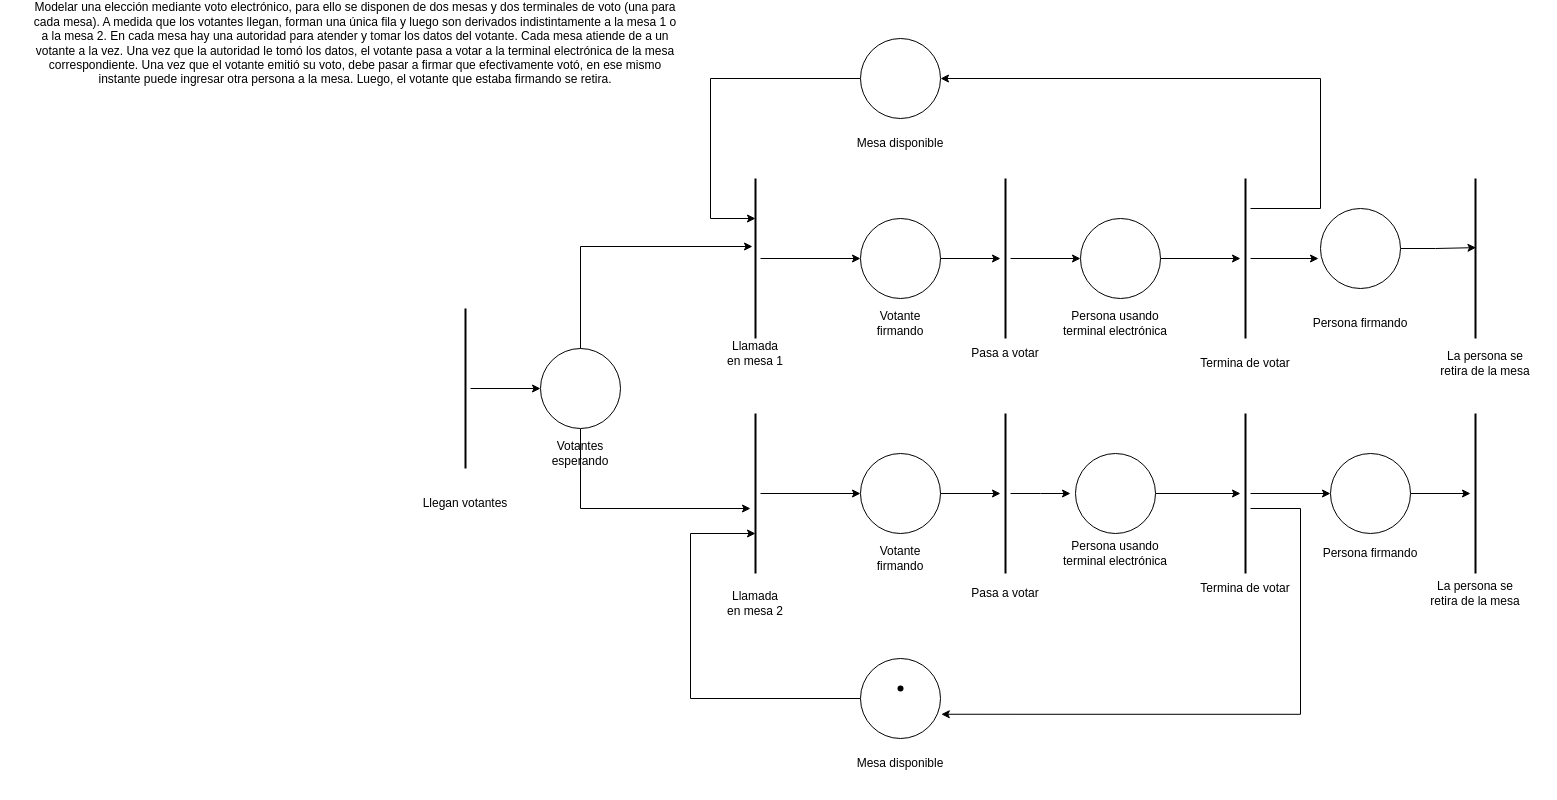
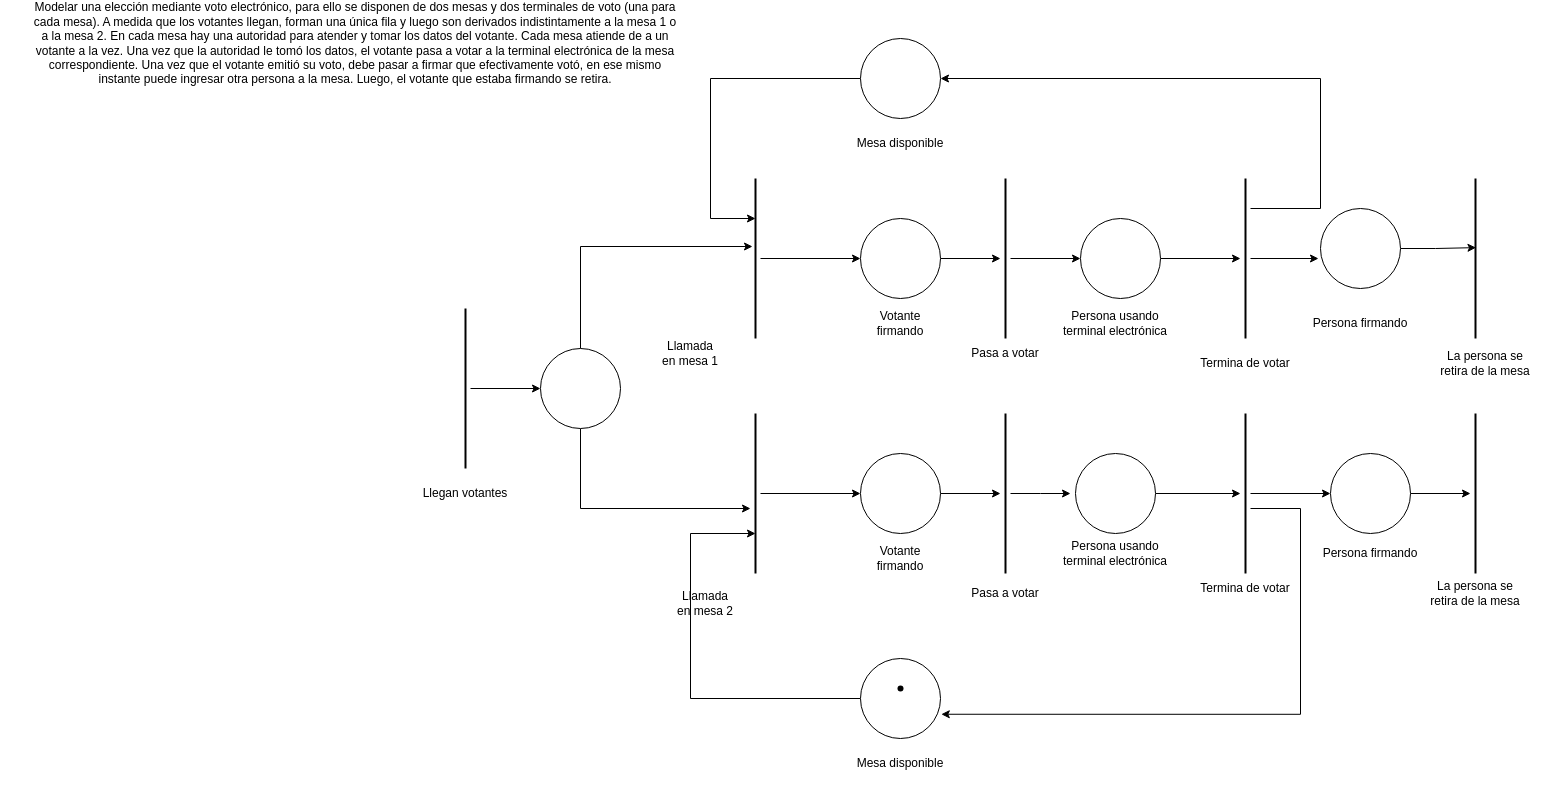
  <mxCell id="0" />
  <mxCell id="1" parent="0" />
  <mxCell id="2" value="&lt;div&gt;Modelar una elección mediante voto electrónico, para ello se disponen de dos mesas y dos terminales de voto (una para&lt;/div&gt;&lt;div&gt;cada mesa). A medida que los votantes llegan, forman una única fila y luego son derivados indistintamente a la mesa 1 o&lt;/div&gt;&lt;div&gt;a la mesa 2. En cada mesa hay una autoridad para atender y tomar los datos del votante. Cada mesa atiende de a un&lt;/div&gt;&lt;div&gt;votante a la vez. Una vez que la autoridad le tomó los datos, el votante pasa a votar a la terminal electrónica de la mesa&lt;/div&gt;&lt;div&gt;correspondiente. Una vez que el votante emitió su voto, debe pasar a firmar que efectivamente votó, en ese mismo&lt;/div&gt;&lt;div&gt;instante puede ingresar otra persona a la mesa. Luego, el votante que estaba firmando se retira.&lt;/div&gt;" style="text;html=1;strokeColor=none;fillColor=none;align=center;verticalAlign=middle;whiteSpace=wrap;rounded=0;" parent="1" vertex="1"><mxGeometry x="20" y="20" width="670" height="30" as="geometry" /></mxCell>
  <mxCell id="3" style="edgeStyle=orthogonalEdgeStyle;rounded=0;orthogonalLoop=1;jettySize=auto;html=1;entryX=0.425;entryY=0.8;entryDx=0;entryDy=0;entryPerimeter=0;" parent="1" source="5" target="17" edge="1"><mxGeometry relative="1" as="geometry"><Array as="points"><mxPoint x="580" y="238" /></Array></mxGeometry></mxCell>
  <mxCell id="4" style="edgeStyle=orthogonalEdgeStyle;rounded=0;orthogonalLoop=1;jettySize=auto;html=1;" parent="1" source="5" target="15" edge="1"><mxGeometry relative="1" as="geometry"><Array as="points"><mxPoint x="580" y="500" /></Array></mxGeometry></mxCell>
  <mxCell id="5" value="" style="ellipse;whiteSpace=wrap;html=1;aspect=fixed;" parent="1" vertex="1"><mxGeometry x="540" y="340" width="80" height="80" as="geometry" /></mxCell>
  <mxCell id="6" style="edgeStyle=orthogonalEdgeStyle;rounded=0;orthogonalLoop=1;jettySize=auto;html=1;entryX=0;entryY=0.5;entryDx=0;entryDy=0;" parent="1" source="7" target="5" edge="1"><mxGeometry relative="1" as="geometry" /></mxCell>
  <mxCell id="7" value="" style="line;strokeWidth=2;direction=south;html=1;" parent="1" vertex="1"><mxGeometry y="300" width="10" height="160" as="geometry" x="460" /></mxCell>
- <mxCell id="8" value="Llegan votantes" style="text;html=1;strokeColor=none;fillColor=none;align=center;verticalAlign=middle;whiteSpace=wrap;rounded=0;" parent="1" vertex="1"><mxGeometry x="415" y="480" width="100" height="30" as="geometry" /></mxCell>
- <mxCell id="9" value="Votantes esperando" style="text;html=1;strokeColor=none;fillColor=none;align=center;verticalAlign=middle;whiteSpace=wrap;rounded=0;" parent="1" vertex="1"><mxGeometry x="530" y="430" width="100" height="30" as="geometry" /></mxCell>
+ <mxCell id="8" value="Llegan votantes" style="text;html=1;strokeColor=none;fillColor=none;align=center;verticalAlign=middle;whiteSpace=wrap;rounded=0;" parent="1" vertex="1"><mxGeometry x="415" y="470" width="100" height="30" as="geometry" /></mxCell>
  <mxCell id="10" style="edgeStyle=orthogonalEdgeStyle;rounded=0;orthogonalLoop=1;jettySize=auto;html=1;" parent="1" source="11" target="21" edge="1"><mxGeometry relative="1" as="geometry" /></mxCell>
  <mxCell id="11" value="" style="ellipse;whiteSpace=wrap;html=1;aspect=fixed;" parent="1" vertex="1"><mxGeometry x="860" y="210" width="80" height="80" as="geometry" /></mxCell>
  <mxCell id="12" style="edgeStyle=orthogonalEdgeStyle;rounded=0;orthogonalLoop=1;jettySize=auto;html=1;" parent="1" source="13" target="24" edge="1"><mxGeometry relative="1" as="geometry" /></mxCell>
  <mxCell id="13" value="" style="ellipse;whiteSpace=wrap;html=1;aspect=fixed;" parent="1" vertex="1"><mxGeometry x="860" y="445" width="80" height="80" as="geometry" /></mxCell>
  <mxCell id="14" style="edgeStyle=orthogonalEdgeStyle;rounded=0;orthogonalLoop=1;jettySize=auto;html=1;entryX=0;entryY=0.5;entryDx=0;entryDy=0;" parent="1" source="15" target="13" edge="1"><mxGeometry relative="1" as="geometry" /></mxCell>
  <mxCell id="15" value="" style="line;strokeWidth=2;direction=south;html=1;" parent="1" vertex="1"><mxGeometry x="750" y="405" width="10" height="160" as="geometry" /></mxCell>
  <mxCell id="16" style="edgeStyle=orthogonalEdgeStyle;rounded=0;orthogonalLoop=1;jettySize=auto;html=1;entryX=0;entryY=0.5;entryDx=0;entryDy=0;" parent="1" source="17" target="11" edge="1"><mxGeometry relative="1" as="geometry" /></mxCell>
  <mxCell id="17" value="" style="line;strokeWidth=2;direction=south;html=1;" parent="1" vertex="1"><mxGeometry x="750" y="170" width="10" height="160" as="geometry" /></mxCell>
- <mxCell id="18" value="Llamada en mesa 2" style="text;html=1;strokeColor=none;fillColor=none;align=center;verticalAlign=middle;whiteSpace=wrap;rounded=0;" parent="1" vertex="1"><mxGeometry x="725" y="580" width="60" height="30" as="geometry" /></mxCell>
- <mxCell id="19" value="Llamada en mesa 1" style="text;html=1;strokeColor=none;fillColor=none;align=center;verticalAlign=middle;whiteSpace=wrap;rounded=0;" parent="1" vertex="1"><mxGeometry x="725" y="330" width="60" height="30" as="geometry" /></mxCell>
+ <mxCell id="18" value="Llamada en mesa 2" style="text;html=1;strokeColor=none;fillColor=none;align=center;verticalAlign=middle;whiteSpace=wrap;rounded=0;" parent="1" vertex="1"><mxGeometry x="675" y="580" width="60" height="30" as="geometry" /></mxCell>
+ <mxCell id="19" value="Llamada en mesa 1" style="text;html=1;strokeColor=none;fillColor=none;align=center;verticalAlign=middle;whiteSpace=wrap;rounded=0;" parent="1" vertex="1"><mxGeometry x="660" y="330" width="60" height="30" as="geometry" /></mxCell>
  <mxCell id="20" style="edgeStyle=orthogonalEdgeStyle;rounded=0;orthogonalLoop=1;jettySize=auto;html=1;entryX=0;entryY=0.5;entryDx=0;entryDy=0;" parent="1" source="21" target="28" edge="1"><mxGeometry relative="1" as="geometry" /></mxCell>
  <mxCell id="21" value="" style="line;strokeWidth=2;direction=south;html=1;" parent="1" vertex="1"><mxGeometry x="1000" y="170" width="10" height="160" as="geometry" /></mxCell>
  <mxCell id="22" value="Votante firmando" style="text;html=1;strokeColor=none;fillColor=none;align=center;verticalAlign=middle;whiteSpace=wrap;rounded=0;" parent="1" vertex="1"><mxGeometry x="870" y="300" width="60" height="30" as="geometry" /></mxCell>
  <mxCell id="23" style="edgeStyle=orthogonalEdgeStyle;rounded=0;orthogonalLoop=1;jettySize=auto;html=1;" parent="1" source="24" edge="1"><mxGeometry relative="1" as="geometry"><mxPoint x="1070" y="485" as="targetPoint" /></mxGeometry></mxCell>
  <mxCell id="24" value="" style="line;strokeWidth=2;direction=south;html=1;" parent="1" vertex="1"><mxGeometry x="1000" y="405" width="10" height="160" as="geometry" /></mxCell>
  <mxCell id="25" value="Votante firmando" style="text;html=1;strokeColor=none;fillColor=none;align=center;verticalAlign=middle;whiteSpace=wrap;rounded=0;" parent="1" vertex="1"><mxGeometry x="870" y="535" width="60" height="30" as="geometry" /></mxCell>
  <mxCell id="26" value="Pasa a votar" style="text;html=1;strokeColor=none;fillColor=none;align=center;verticalAlign=middle;whiteSpace=wrap;rounded=0;" parent="1" vertex="1"><mxGeometry x="965" y="330" width="80" height="30" as="geometry" /></mxCell>
  <mxCell id="27" style="edgeStyle=orthogonalEdgeStyle;rounded=0;orthogonalLoop=1;jettySize=auto;html=1;" parent="1" source="28" target="32" edge="1"><mxGeometry relative="1" as="geometry" /></mxCell>
  <mxCell id="28" value="" style="ellipse;whiteSpace=wrap;html=1;aspect=fixed;" parent="1" vertex="1"><mxGeometry x="1080" y="210" width="80" height="80" as="geometry" /></mxCell>
  <mxCell id="29" value="Persona usando terminal electrónica" style="text;html=1;strokeColor=none;fillColor=none;align=center;verticalAlign=middle;whiteSpace=wrap;rounded=0;" parent="1" vertex="1"><mxGeometry x="1050" y="300" width="130" height="30" as="geometry" /></mxCell>
  <mxCell id="30" style="edgeStyle=orthogonalEdgeStyle;rounded=0;orthogonalLoop=1;jettySize=auto;html=1;entryX=-0.025;entryY=0.625;entryDx=0;entryDy=0;entryPerimeter=0;" parent="1" source="32" target="35" edge="1"><mxGeometry relative="1" as="geometry" /></mxCell>
  <mxCell id="31" style="edgeStyle=orthogonalEdgeStyle;rounded=0;orthogonalLoop=1;jettySize=auto;html=1;entryX=1;entryY=0.5;entryDx=0;entryDy=0;" edge="1" parent="1" source="32" target="39"><mxGeometry relative="1" as="geometry"><Array as="points"><mxPoint x="1320" y="200" /><mxPoint x="1320" y="70" /></Array></mxGeometry></mxCell>
  <mxCell id="32" value="" style="line;strokeWidth=2;direction=south;html=1;" parent="1" vertex="1"><mxGeometry x="1240" y="170" width="10" height="160" as="geometry" /></mxCell>
  <mxCell id="33" value="Termina de votar" style="text;html=1;strokeColor=none;fillColor=none;align=center;verticalAlign=middle;whiteSpace=wrap;rounded=0;" parent="1" vertex="1"><mxGeometry x="1195" y="340" width="100" height="30" as="geometry" /></mxCell>
  <mxCell id="34" style="edgeStyle=orthogonalEdgeStyle;rounded=0;orthogonalLoop=1;jettySize=auto;html=1;entryX=0.432;entryY=0.45;entryDx=0;entryDy=0;entryPerimeter=0;" parent="1" source="35" target="37" edge="1"><mxGeometry relative="1" as="geometry" /></mxCell>
  <mxCell id="35" value="" style="ellipse;whiteSpace=wrap;html=1;aspect=fixed;" parent="1" vertex="1"><mxGeometry x="1320" y="200" width="80" height="80" as="geometry" /></mxCell>
  <mxCell id="36" value="Persona firmando" style="text;html=1;strokeColor=none;fillColor=none;align=center;verticalAlign=middle;whiteSpace=wrap;rounded=0;" parent="1" vertex="1"><mxGeometry x="1295" y="300" width="130" height="30" as="geometry" /></mxCell>
  <mxCell id="37" value="" style="line;strokeWidth=2;direction=south;html=1;" parent="1" vertex="1"><mxGeometry x="1470" y="170" width="10" height="160" as="geometry" /></mxCell>
  <mxCell id="38" style="edgeStyle=orthogonalEdgeStyle;rounded=0;orthogonalLoop=1;jettySize=auto;html=1;entryX=0.25;entryY=0.5;entryDx=0;entryDy=0;entryPerimeter=0;" parent="1" source="39" target="17" edge="1"><mxGeometry relative="1" as="geometry"><Array as="points"><mxPoint x="710" y="70" /><mxPoint x="710" y="210" /></Array></mxGeometry></mxCell>
  <mxCell id="39" value="" style="ellipse;whiteSpace=wrap;html=1;aspect=fixed;" parent="1" vertex="1"><mxGeometry x="860" y="30" width="80" height="80" as="geometry" /></mxCell>
  <mxCell id="40" value="Mesa disponible" style="text;html=1;strokeColor=none;fillColor=none;align=center;verticalAlign=middle;whiteSpace=wrap;rounded=0;" parent="1" vertex="1"><mxGeometry x="850" y="120" width="100" height="30" as="geometry" /></mxCell>
  <mxCell id="41" style="edgeStyle=orthogonalEdgeStyle;rounded=0;orthogonalLoop=1;jettySize=auto;html=1;" parent="1" source="42" target="45" edge="1"><mxGeometry relative="1" as="geometry" /></mxCell>
  <mxCell id="42" value="" style="ellipse;whiteSpace=wrap;html=1;aspect=fixed;" parent="1" vertex="1"><mxGeometry x="1075" y="445" width="80" height="80" as="geometry" /></mxCell>
  <mxCell id="43" style="edgeStyle=orthogonalEdgeStyle;rounded=0;orthogonalLoop=1;jettySize=auto;html=1;" parent="1" source="45" target="47" edge="1"><mxGeometry relative="1" as="geometry" /></mxCell>
  <mxCell id="44" style="edgeStyle=orthogonalEdgeStyle;rounded=0;orthogonalLoop=1;jettySize=auto;html=1;entryX=1.01;entryY=0.697;entryDx=0;entryDy=0;entryPerimeter=0;" edge="1" parent="1" source="45" target="50"><mxGeometry relative="1" as="geometry"><Array as="points"><mxPoint x="1300" y="500" /><mxPoint x="1300" y="706" /></Array></mxGeometry></mxCell>
  <mxCell id="45" value="" style="line;strokeWidth=2;direction=south;html=1;" parent="1" vertex="1"><mxGeometry x="1240" y="405" width="10" height="160" as="geometry" /></mxCell>
  <mxCell id="46" style="edgeStyle=orthogonalEdgeStyle;rounded=0;orthogonalLoop=1;jettySize=auto;html=1;" parent="1" source="47" target="48" edge="1"><mxGeometry relative="1" as="geometry" /></mxCell>
  <mxCell id="47" value="" style="ellipse;whiteSpace=wrap;html=1;aspect=fixed;" parent="1" vertex="1"><mxGeometry x="1330" y="445" width="80" height="80" as="geometry" /></mxCell>
  <mxCell id="48" value="" style="line;strokeWidth=2;direction=south;html=1;" parent="1" vertex="1"><mxGeometry x="1470" y="405" width="10" height="160" as="geometry" /></mxCell>
  <mxCell id="49" style="edgeStyle=orthogonalEdgeStyle;rounded=0;orthogonalLoop=1;jettySize=auto;html=1;entryX=0.75;entryY=0.5;entryDx=0;entryDy=0;entryPerimeter=0;" parent="1" source="50" target="15" edge="1"><mxGeometry relative="1" as="geometry"><Array as="points"><mxPoint x="690" y="690" /><mxPoint x="690" y="525" /></Array></mxGeometry></mxCell>
  <mxCell id="50" value="" style="ellipse;whiteSpace=wrap;html=1;aspect=fixed;" parent="1" vertex="1"><mxGeometry x="860" y="650" width="80" height="80" as="geometry" /></mxCell>
  <mxCell id="51" value="" style="shape=waypoint;sketch=0;fillStyle=solid;size=6;pointerEvents=1;points=[];fillColor=none;resizable=0;rotatable=0;perimeter=centerPerimeter;snapToPoint=1;" parent="1" vertex="1"><mxGeometry x="880" y="660" width="40" height="40" as="geometry" /></mxCell>
  <mxCell id="52" value="Mesa disponible" style="text;html=1;strokeColor=none;fillColor=none;align=center;verticalAlign=middle;whiteSpace=wrap;rounded=0;" parent="1" vertex="1"><mxGeometry x="850" y="740" width="100" height="30" as="geometry" /></mxCell>
  <mxCell id="53" value="Pasa a votar" style="text;html=1;strokeColor=none;fillColor=none;align=center;verticalAlign=middle;whiteSpace=wrap;rounded=0;" parent="1" vertex="1"><mxGeometry x="965" y="570" width="80" height="30" as="geometry" /></mxCell>
  <mxCell id="54" value="Persona usando terminal electrónica" style="text;html=1;strokeColor=none;fillColor=none;align=center;verticalAlign=middle;whiteSpace=wrap;rounded=0;" parent="1" vertex="1"><mxGeometry x="1050" y="530" width="130" height="30" as="geometry" /></mxCell>
  <mxCell id="55" value="Termina de votar" style="text;html=1;strokeColor=none;fillColor=none;align=center;verticalAlign=middle;whiteSpace=wrap;rounded=0;" parent="1" vertex="1"><mxGeometry x="1195" y="565" width="100" height="30" as="geometry" /></mxCell>
  <mxCell id="56" value="Persona firmando" style="text;html=1;strokeColor=none;fillColor=none;align=center;verticalAlign=middle;whiteSpace=wrap;rounded=0;" parent="1" vertex="1"><mxGeometry x="1305" y="530" width="130" height="30" as="geometry" /></mxCell>
  <mxCell id="57" value="La persona se retira de la mesa" style="text;html=1;strokeColor=none;fillColor=none;align=center;verticalAlign=middle;whiteSpace=wrap;rounded=0;" parent="1" vertex="1"><mxGeometry x="1425" y="570" width="100" height="30" as="geometry" /></mxCell>
  <mxCell id="58" value="La persona se retira de la mesa" style="text;html=1;strokeColor=none;fillColor=none;align=center;verticalAlign=middle;whiteSpace=wrap;rounded=0;" vertex="1" parent="1"><mxGeometry x="1435" y="340" width="100" height="30" as="geometry" /></mxCell>
